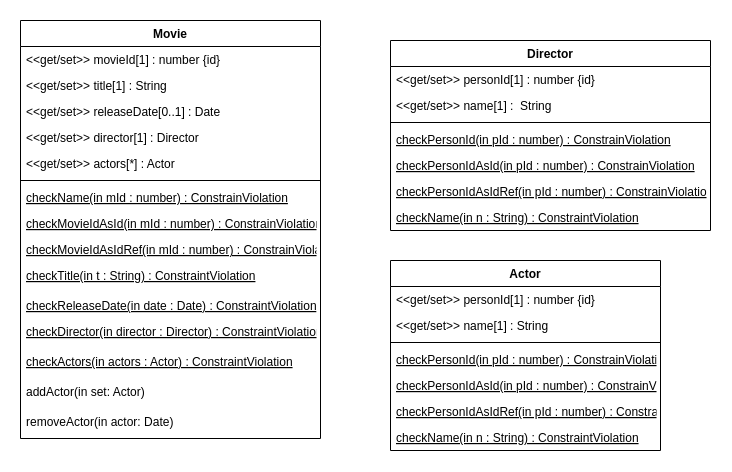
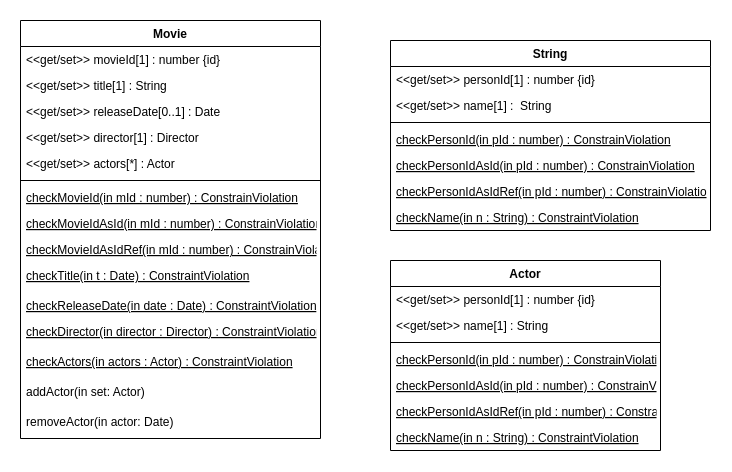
  <mxCell id="0" />
  <mxCell id="1" parent="0" />
  <mxCell id="2" value="Movie&#10;" style="swimlane;fontStyle=1;align=center;verticalAlign=top;childLayout=stackLayout;horizontal=1;startSize=26;horizontalStack=0;resizeParent=1;resizeParentMax=0;resizeLast=0;collapsible=1;marginBottom=0;" vertex="1" parent="1"><mxGeometry x="20" y="20" width="300" height="418" as="geometry" /></mxCell>
  <mxCell id="3" value="&lt;&lt;get/set&gt;&gt; movieId[1] : number {id}" style="text;strokeColor=none;fillColor=none;align=left;verticalAlign=top;spacingLeft=4;spacingRight=4;overflow=hidden;rotatable=0;points=[[0,0.5],[1,0.5]];portConstraint=eastwest;" vertex="1" parent="2"><mxGeometry y="26" width="300" height="26" as="geometry" /></mxCell>
  <mxCell id="4" value="&lt;&lt;get/set&gt;&gt; title[1] : String " style="text;strokeColor=none;fillColor=none;align=left;verticalAlign=top;spacingLeft=4;spacingRight=4;overflow=hidden;rotatable=0;points=[[0,0.5],[1,0.5]];portConstraint=eastwest;" vertex="1" parent="2"><mxGeometry y="52" width="300" height="26" as="geometry" /></mxCell>
  <mxCell id="5" value="&lt;&lt;get/set&gt;&gt; releaseDate[0..1] : Date " style="text;strokeColor=none;fillColor=none;align=left;verticalAlign=top;spacingLeft=4;spacingRight=4;overflow=hidden;rotatable=0;points=[[0,0.5],[1,0.5]];portConstraint=eastwest;" vertex="1" parent="2"><mxGeometry y="78" width="300" height="26" as="geometry" /></mxCell>
  <mxCell id="6" value="&lt;&lt;get/set&gt;&gt; director[1] : Director" style="text;strokeColor=none;fillColor=none;align=left;verticalAlign=top;spacingLeft=4;spacingRight=4;overflow=hidden;rotatable=0;points=[[0,0.5],[1,0.5]];portConstraint=eastwest;" vertex="1" parent="2"><mxGeometry y="104" width="300" height="26" as="geometry" /></mxCell>
  <mxCell id="7" value="&lt;&lt;get/set&gt;&gt; actors[*] : Actor " style="text;strokeColor=none;fillColor=none;align=left;verticalAlign=top;spacingLeft=4;spacingRight=4;overflow=hidden;rotatable=0;points=[[0,0.5],[1,0.5]];portConstraint=eastwest;" vertex="1" parent="2"><mxGeometry y="130" width="300" height="26" as="geometry" /></mxCell>
  <mxCell id="8" value="" style="line;strokeWidth=1;fillColor=none;align=left;verticalAlign=middle;spacingTop=-1;spacingLeft=3;spacingRight=3;rotatable=0;labelPosition=right;points=[];portConstraint=eastwest;" vertex="1" parent="2"><mxGeometry y="156" width="300" height="8" as="geometry" /></mxCell>
- <mxCell id="9" value="checkName(in mId : number) : ConstrainViolation" style="text;strokeColor=none;fillColor=none;align=left;verticalAlign=top;spacingLeft=4;spacingRight=4;overflow=hidden;rotatable=0;points=[[0,0.5],[1,0.5]];portConstraint=eastwest;fontStyle=4" vertex="1" parent="2"><mxGeometry y="164" width="300" height="26" as="geometry" /></mxCell>
+ <mxCell id="9" value="checkMovieId(in mId : number) : ConstrainViolation" style="text;strokeColor=none;fillColor=none;align=left;verticalAlign=top;spacingLeft=4;spacingRight=4;overflow=hidden;rotatable=0;points=[[0,0.5],[1,0.5]];portConstraint=eastwest;fontStyle=4" vertex="1" parent="2"><mxGeometry y="164" width="300" height="26" as="geometry" /></mxCell>
  <mxCell id="10" value="checkMovieIdAsId(in mId : number) : ConstrainViolation" style="text;strokeColor=none;fillColor=none;align=left;verticalAlign=top;spacingLeft=4;spacingRight=4;overflow=hidden;rotatable=0;points=[[0,0.5],[1,0.5]];portConstraint=eastwest;fontStyle=4" vertex="1" parent="2"><mxGeometry y="190" width="300" height="26" as="geometry" /></mxCell>
  <mxCell id="11" value="checkMovieIdAsIdRef(in mId : number) : ConstrainViolation" style="text;strokeColor=none;fillColor=none;align=left;verticalAlign=top;spacingLeft=4;spacingRight=4;overflow=hidden;rotatable=0;points=[[0,0.5],[1,0.5]];portConstraint=eastwest;fontStyle=4" vertex="1" parent="2"><mxGeometry y="216" width="300" height="26" as="geometry" /></mxCell>
- <mxCell id="12" value="checkTitle(in t : String) : ConstraintViolation" style="text;strokeColor=none;fillColor=none;align=left;verticalAlign=top;spacingLeft=4;spacingRight=4;overflow=hidden;rotatable=0;points=[[0,0.5],[1,0.5]];portConstraint=eastwest;fontStyle=4" vertex="1" parent="2"><mxGeometry y="242" width="300" height="30" as="geometry" /></mxCell>
+ <mxCell id="12" value="checkTitle(in t : Date) : ConstraintViolation" style="text;strokeColor=none;fillColor=none;align=left;verticalAlign=top;spacingLeft=4;spacingRight=4;overflow=hidden;rotatable=0;points=[[0,0.5],[1,0.5]];portConstraint=eastwest;fontStyle=4" vertex="1" parent="2"><mxGeometry y="242" width="300" height="30" as="geometry" /></mxCell>
  <mxCell id="13" value="checkReleaseDate(in date : Date) : ConstraintViolation&#10;" style="text;strokeColor=none;fillColor=none;align=left;verticalAlign=top;spacingLeft=4;spacingRight=4;overflow=hidden;rotatable=0;points=[[0,0.5],[1,0.5]];portConstraint=eastwest;fontStyle=4" vertex="1" parent="2"><mxGeometry y="272" width="300" height="26" as="geometry" /></mxCell>
  <mxCell id="14" value="checkDirector(in director : Director) : ConstraintViolation" style="text;strokeColor=none;fillColor=none;align=left;verticalAlign=top;spacingLeft=4;spacingRight=4;overflow=hidden;rotatable=0;points=[[0,0.5],[1,0.5]];portConstraint=eastwest;fontStyle=4" vertex="1" parent="2"><mxGeometry y="298" width="300" height="30" as="geometry" /></mxCell>
  <mxCell id="15" value="checkActors(in actors : Actor) : ConstraintViolation" style="text;strokeColor=none;fillColor=none;align=left;verticalAlign=top;spacingLeft=4;spacingRight=4;overflow=hidden;rotatable=0;points=[[0,0.5],[1,0.5]];portConstraint=eastwest;fontStyle=4" vertex="1" parent="2"><mxGeometry y="328" width="300" height="30" as="geometry" /></mxCell>
  <mxCell id="16" value="addActor(in set: Actor)" style="text;strokeColor=none;fillColor=none;align=left;verticalAlign=top;spacingLeft=4;spacingRight=4;overflow=hidden;rotatable=0;points=[[0,0.5],[1,0.5]];portConstraint=eastwest;fontStyle=0" vertex="1" parent="2"><mxGeometry y="358" width="300" height="30" as="geometry" /></mxCell>
  <mxCell id="17" value="removeActor(in actor: Date)" style="text;strokeColor=none;fillColor=none;align=left;verticalAlign=top;spacingLeft=4;spacingRight=4;overflow=hidden;rotatable=0;points=[[0,0.5],[1,0.5]];portConstraint=eastwest;fontStyle=0" vertex="1" parent="2"><mxGeometry y="388" width="300" height="30" as="geometry" /></mxCell>
- <mxCell id="18" value="Director" style="swimlane;fontStyle=1;align=center;verticalAlign=top;childLayout=stackLayout;horizontal=1;startSize=26;horizontalStack=0;resizeParent=1;resizeParentMax=0;resizeLast=0;collapsible=1;marginBottom=0;" vertex="1" parent="1"><mxGeometry x="390" y="40" width="320" height="190" as="geometry" /></mxCell>
+ <mxCell id="18" value="String" style="swimlane;fontStyle=1;align=center;verticalAlign=top;childLayout=stackLayout;horizontal=1;startSize=26;horizontalStack=0;resizeParent=1;resizeParentMax=0;resizeLast=0;collapsible=1;marginBottom=0;" vertex="1" parent="1"><mxGeometry x="390" y="40" width="320" height="190" as="geometry" /></mxCell>
  <mxCell id="19" value="&lt;&lt;get/set&gt;&gt; personId[1] : number {id}" style="text;strokeColor=none;fillColor=none;align=left;verticalAlign=top;spacingLeft=4;spacingRight=4;overflow=hidden;rotatable=0;points=[[0,0.5],[1,0.5]];portConstraint=eastwest;" vertex="1" parent="18"><mxGeometry y="26" width="320" height="26" as="geometry" /></mxCell>
  <mxCell id="20" value="&lt;&lt;get/set&gt;&gt; name[1] :  String" style="text;strokeColor=none;fillColor=none;align=left;verticalAlign=top;spacingLeft=4;spacingRight=4;overflow=hidden;rotatable=0;points=[[0,0.5],[1,0.5]];portConstraint=eastwest;" vertex="1" parent="18"><mxGeometry y="52" width="320" height="26" as="geometry" /></mxCell>
  <mxCell id="21" value="" style="line;strokeWidth=1;fillColor=none;align=left;verticalAlign=middle;spacingTop=-1;spacingLeft=3;spacingRight=3;rotatable=0;labelPosition=right;points=[];portConstraint=eastwest;" vertex="1" parent="18"><mxGeometry y="78" width="320" height="8" as="geometry" /></mxCell>
  <mxCell id="22" value="checkPersonId(in pId : number) : ConstrainViolation" style="text;strokeColor=none;fillColor=none;align=left;verticalAlign=top;spacingLeft=4;spacingRight=4;overflow=hidden;rotatable=0;points=[[0,0.5],[1,0.5]];portConstraint=eastwest;fontStyle=4" vertex="1" parent="18"><mxGeometry y="86" width="320" height="26" as="geometry" /></mxCell>
  <mxCell id="23" value="checkPersonIdAsId(in pId : number) : ConstrainViolation" style="text;strokeColor=none;fillColor=none;align=left;verticalAlign=top;spacingLeft=4;spacingRight=4;overflow=hidden;rotatable=0;points=[[0,0.5],[1,0.5]];portConstraint=eastwest;fontStyle=4" vertex="1" parent="18"><mxGeometry y="112" width="320" height="26" as="geometry" /></mxCell>
  <mxCell id="24" value="checkPersonIdAsIdRef(in pId : number) : ConstrainViolation" style="text;strokeColor=none;fillColor=none;align=left;verticalAlign=top;spacingLeft=4;spacingRight=4;overflow=hidden;rotatable=0;points=[[0,0.5],[1,0.5]];portConstraint=eastwest;fontStyle=4" vertex="1" parent="18"><mxGeometry y="138" width="320" height="26" as="geometry" /></mxCell>
  <mxCell id="25" value="checkName(in n : String) : ConstraintViolation" style="text;strokeColor=none;fillColor=none;align=left;verticalAlign=top;spacingLeft=4;spacingRight=4;overflow=hidden;rotatable=0;points=[[0,0.5],[1,0.5]];portConstraint=eastwest;fontStyle=4" vertex="1" parent="18"><mxGeometry y="164" width="320" height="26" as="geometry" /></mxCell>
  <mxCell id="26" value="Actor" style="swimlane;fontStyle=1;align=center;verticalAlign=top;childLayout=stackLayout;horizontal=1;startSize=26;horizontalStack=0;resizeParent=1;resizeParentMax=0;resizeLast=0;collapsible=1;marginBottom=0;" vertex="1" parent="1"><mxGeometry x="390" y="260" width="270" height="190" as="geometry" /></mxCell>
  <mxCell id="27" value="&lt;&lt;get/set&gt;&gt; personId[1] : number {id}" style="text;strokeColor=none;fillColor=none;align=left;verticalAlign=top;spacingLeft=4;spacingRight=4;overflow=hidden;rotatable=0;points=[[0,0.5],[1,0.5]];portConstraint=eastwest;" vertex="1" parent="26"><mxGeometry y="26" width="270" height="26" as="geometry" /></mxCell>
  <mxCell id="28" value="&lt;&lt;get/set&gt;&gt; name[1] : String" style="text;strokeColor=none;fillColor=none;align=left;verticalAlign=top;spacingLeft=4;spacingRight=4;overflow=hidden;rotatable=0;points=[[0,0.5],[1,0.5]];portConstraint=eastwest;" vertex="1" parent="26"><mxGeometry y="52" width="270" height="26" as="geometry" /></mxCell>
  <mxCell id="29" value="" style="line;strokeWidth=1;fillColor=none;align=left;verticalAlign=middle;spacingTop=-1;spacingLeft=3;spacingRight=3;rotatable=0;labelPosition=right;points=[];portConstraint=eastwest;" vertex="1" parent="26"><mxGeometry y="78" width="270" height="8" as="geometry" /></mxCell>
  <mxCell id="30" value="checkPersonId(in pId : number) : ConstrainViolation" style="text;strokeColor=none;fillColor=none;align=left;verticalAlign=top;spacingLeft=4;spacingRight=4;overflow=hidden;rotatable=0;points=[[0,0.5],[1,0.5]];portConstraint=eastwest;fontStyle=4" vertex="1" parent="26"><mxGeometry y="86" width="270" height="26" as="geometry" /></mxCell>
  <mxCell id="31" value="checkPersonIdAsId(in pId : number) : ConstrainViolation" style="text;strokeColor=none;fillColor=none;align=left;verticalAlign=top;spacingLeft=4;spacingRight=4;overflow=hidden;rotatable=0;points=[[0,0.5],[1,0.5]];portConstraint=eastwest;fontStyle=4" vertex="1" parent="26"><mxGeometry y="112" width="270" height="26" as="geometry" /></mxCell>
  <mxCell id="32" value="checkPersonIdAsIdRef(in pId : number) : ConstrainViolation" style="text;strokeColor=none;fillColor=none;align=left;verticalAlign=top;spacingLeft=4;spacingRight=4;overflow=hidden;rotatable=0;points=[[0,0.5],[1,0.5]];portConstraint=eastwest;fontStyle=4" vertex="1" parent="26"><mxGeometry y="138" width="270" height="26" as="geometry" /></mxCell>
  <mxCell id="33" value="checkName(in n : String) : ConstraintViolation" style="text;strokeColor=none;fillColor=none;align=left;verticalAlign=top;spacingLeft=4;spacingRight=4;overflow=hidden;rotatable=0;points=[[0,0.5],[1,0.5]];portConstraint=eastwest;fontStyle=4" vertex="1" parent="26"><mxGeometry y="164" width="270" height="26" as="geometry" /></mxCell>
